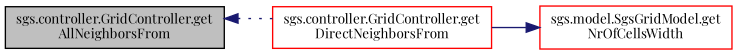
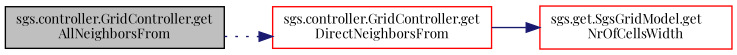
  digraph {
    fontname="Playfair Display"
    rankdir=LR
    node [color=red fillcolor=white fontname="Playfair Display" fontsize=10 shape=record style=filled]
    edge [color=midnightblue fontname="Playfair Display" fontsize=10 labelfontname=Helvetica labelfontsize=10]
    n1 [color=black fillcolor=grey75 fontcolor=black height=0.2 label="sgs.controller.GridController.get\lAllNeighborsFrom" width=0.4]
    n2 [height=0.2 label="sgs.controller.GridController.get\lDirectNeighborsFrom" width=0.4]
-   n3 [height=0.2 label="sgs.model.SgsGridModel.get\lNrOfCellsWidth" width=0.4]
-   n2 -> n1 [style=dotted]
+   n3 [height=0.2 label="sgs.get.SgsGridModel.get\lNrOfCellsWidth" width=0.4]
+   n1 -> n2 [style=dotted]
    n2 -> n3 [style=solid]
  }
